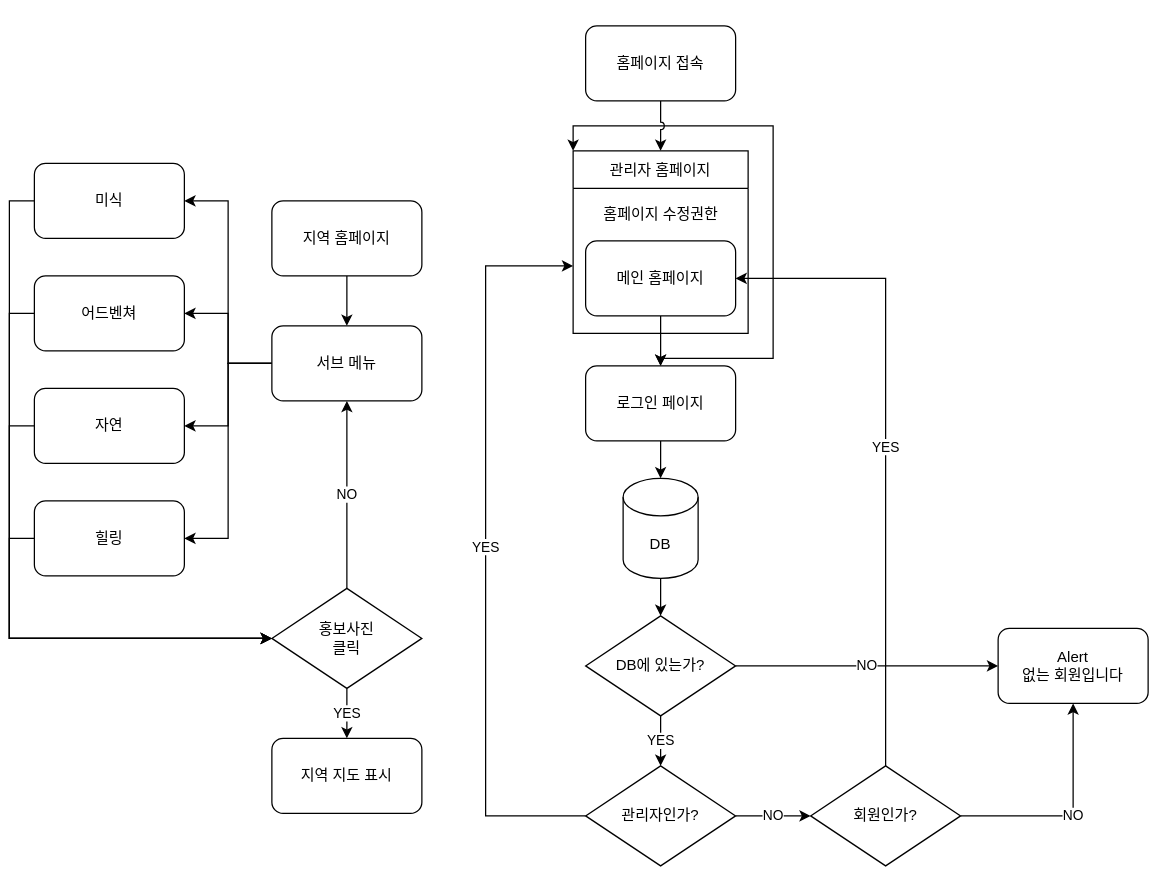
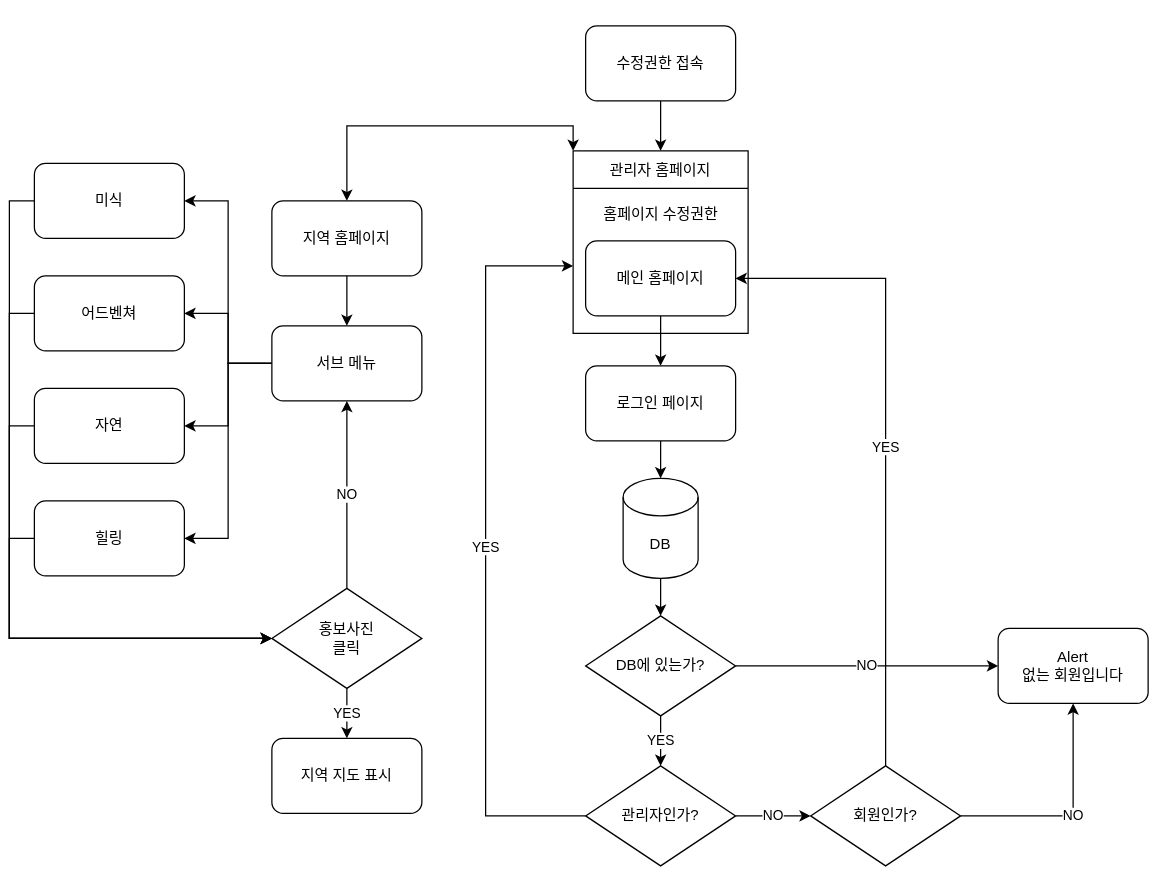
  <mxCell id="0" />
  <mxCell id="1" parent="0" />
  <mxCell id="2" style="edgeStyle=orthogonalEdgeStyle;rounded=0;orthogonalLoop=1;jettySize=auto;html=1;entryX=0.5;entryY=0;entryDx=0;entryDy=0;" edge="1" parent="1" source="4" target="6"><mxGeometry relative="1" as="geometry" /></mxCell>
- <mxCell id="3" style="edgeStyle=orthogonalEdgeStyle;rounded=0;jumpStyle=arc;jumpSize=6;orthogonalLoop=1;jettySize=auto;html=1;endArrow=classic;endFill=1;startArrow=classic;startFill=1;exitX=0;exitY=0;exitDx=0;exitDy=0;" edge="1" parent="1" source="18" target="6"><mxGeometry relative="1" as="geometry" /></mxCell>
+ <mxCell id="3" style="edgeStyle=orthogonalEdgeStyle;rounded=0;jumpStyle=arc;jumpSize=6;orthogonalLoop=1;jettySize=auto;html=1;entryX=0.5;entryY=0;entryDx=0;entryDy=0;endArrow=classic;endFill=1;startArrow=classic;startFill=1;exitX=0;exitY=0;exitDx=0;exitDy=0;" edge="1" parent="1" source="18" target="23"><mxGeometry relative="1" as="geometry" /></mxCell>
  <mxCell id="4" value="메인 홈페이지" style="rounded=1;whiteSpace=wrap;html=1;" vertex="1" parent="1"><mxGeometry x="461" y="192" width="120" height="60" as="geometry" /></mxCell>
  <mxCell id="5" style="edgeStyle=orthogonalEdgeStyle;rounded=0;orthogonalLoop=1;jettySize=auto;html=1;" edge="1" parent="1" source="6" target="8"><mxGeometry relative="1" as="geometry" /></mxCell>
  <mxCell id="6" value="로그인 페이지" style="rounded=1;whiteSpace=wrap;html=1;" vertex="1" parent="1"><mxGeometry x="461" y="292" width="120" height="60" as="geometry" /></mxCell>
  <mxCell id="7" style="edgeStyle=orthogonalEdgeStyle;rounded=0;orthogonalLoop=1;jettySize=auto;html=1;" edge="1" parent="1" source="8" target="11"><mxGeometry relative="1" as="geometry" /></mxCell>
  <mxCell id="8" value="DB" style="shape=cylinder3;whiteSpace=wrap;html=1;boundedLbl=1;backgroundOutline=1;size=15;" vertex="1" parent="1"><mxGeometry x="491" y="382" width="60" height="80" as="geometry" /></mxCell>
  <mxCell id="9" value="YES" style="edgeStyle=orthogonalEdgeStyle;rounded=0;orthogonalLoop=1;jettySize=auto;html=1;" edge="1" parent="1" source="11" target="14"><mxGeometry relative="1" as="geometry" /></mxCell>
  <mxCell id="10" value="NO" style="rounded=0;orthogonalLoop=1;jettySize=auto;html=1;edgeStyle=orthogonalEdgeStyle;jumpStyle=arc;jumpSize=6;" edge="1" parent="1" source="11" target="19"><mxGeometry relative="1" as="geometry" /></mxCell>
  <mxCell id="11" value="DB에 있는가?" style="rhombus;whiteSpace=wrap;html=1;" vertex="1" parent="1"><mxGeometry x="461" y="492" width="120" height="80" as="geometry" /></mxCell>
  <mxCell id="12" value="NO" style="edgeStyle=orthogonalEdgeStyle;rounded=0;orthogonalLoop=1;jettySize=auto;html=1;entryX=0;entryY=0.5;entryDx=0;entryDy=0;" edge="1" parent="1" source="14" target="17"><mxGeometry relative="1" as="geometry" /></mxCell>
  <mxCell id="13" value="YES" style="edgeStyle=orthogonalEdgeStyle;rounded=0;orthogonalLoop=1;jettySize=auto;html=1;entryX=0;entryY=0.5;entryDx=0;entryDy=0;exitX=0;exitY=0.5;exitDx=0;exitDy=0;" edge="1" parent="1" source="14"><mxGeometry relative="1" as="geometry"><mxPoint x="451" y="212" as="targetPoint" /><Array as="points"><mxPoint x="381" y="652" /><mxPoint x="381" y="212" /></Array></mxGeometry></mxCell>
  <mxCell id="14" value="관리자인가?" style="rhombus;whiteSpace=wrap;html=1;" vertex="1" parent="1"><mxGeometry x="461" y="612" width="120" height="80" as="geometry" /></mxCell>
  <mxCell id="15" value="YES" style="edgeStyle=orthogonalEdgeStyle;rounded=0;orthogonalLoop=1;jettySize=auto;html=1;entryX=1;entryY=0.5;entryDx=0;entryDy=0;elbow=vertical;exitX=0.5;exitY=0;exitDx=0;exitDy=0;" edge="1" parent="1" source="17" target="4"><mxGeometry relative="1" as="geometry" /></mxCell>
  <mxCell id="16" value="NO" style="edgeStyle=orthogonalEdgeStyle;rounded=0;jumpStyle=arc;jumpSize=6;orthogonalLoop=1;jettySize=auto;html=1;entryX=0.5;entryY=1;entryDx=0;entryDy=0;" edge="1" parent="1" source="17" target="19"><mxGeometry relative="1" as="geometry" /></mxCell>
  <mxCell id="17" value="회원인가?" style="rhombus;whiteSpace=wrap;html=1;" vertex="1" parent="1"><mxGeometry x="641" y="612" width="120" height="80" as="geometry" /></mxCell>
  <mxCell id="18" value="관리자 홈페이지" style="swimlane;fontStyle=0;childLayout=stackLayout;horizontal=1;startSize=30;horizontalStack=0;resizeParent=1;resizeParentMax=0;resizeLast=0;collapsible=1;marginBottom=0;" vertex="1" parent="1"><mxGeometry x="451" y="120" width="140" height="146" as="geometry" /></mxCell>
  <mxCell id="19" value="Alert&lt;br&gt;없는 회원입니다" style="rounded=1;whiteSpace=wrap;html=1;" vertex="1" parent="1"><mxGeometry x="791" y="502" width="120" height="60" as="geometry" /></mxCell>
  <mxCell id="20" style="edgeStyle=orthogonalEdgeStyle;rounded=0;jumpStyle=arc;jumpSize=6;orthogonalLoop=1;jettySize=auto;html=1;entryX=0.5;entryY=0;entryDx=0;entryDy=0;" edge="1" parent="1" source="21" target="18"><mxGeometry relative="1" as="geometry" /></mxCell>
- <mxCell id="21" value="홈페이지 접속" style="rounded=1;whiteSpace=wrap;html=1;" vertex="1" parent="1"><mxGeometry x="461" y="20" width="120" height="60" as="geometry" /></mxCell>
+ <mxCell id="21" value="수정권한 접속" style="rounded=1;whiteSpace=wrap;html=1;" vertex="1" parent="1"><mxGeometry x="461" y="20" width="120" height="60" as="geometry" /></mxCell>
  <mxCell id="22" value="" style="edgeStyle=orthogonalEdgeStyle;rounded=0;jumpStyle=arc;jumpSize=6;orthogonalLoop=1;jettySize=auto;html=1;endArrow=classic;endFill=1;" edge="1" parent="1" source="23" target="28"><mxGeometry relative="1" as="geometry" /></mxCell>
  <mxCell id="23" value="지역 홈페이지" style="rounded=1;whiteSpace=wrap;html=1;" vertex="1" parent="1"><mxGeometry x="210" y="160" width="120" height="60" as="geometry" /></mxCell>
  <mxCell id="24" style="edgeStyle=orthogonalEdgeStyle;rounded=0;jumpStyle=arc;jumpSize=6;orthogonalLoop=1;jettySize=auto;html=1;entryX=1;entryY=0.5;entryDx=0;entryDy=0;endArrow=classic;endFill=1;" edge="1" parent="1" source="28" target="34"><mxGeometry relative="1" as="geometry" /></mxCell>
  <mxCell id="25" style="edgeStyle=orthogonalEdgeStyle;rounded=0;jumpStyle=arc;jumpSize=6;orthogonalLoop=1;jettySize=auto;html=1;entryX=1;entryY=0.5;entryDx=0;entryDy=0;endArrow=classic;endFill=1;" edge="1" parent="1" source="28" target="32"><mxGeometry relative="1" as="geometry" /></mxCell>
  <mxCell id="26" style="edgeStyle=orthogonalEdgeStyle;rounded=0;jumpStyle=arc;jumpSize=6;orthogonalLoop=1;jettySize=auto;html=1;entryX=1;entryY=0.5;entryDx=0;entryDy=0;endArrow=classic;endFill=1;" edge="1" parent="1" source="28" target="30"><mxGeometry relative="1" as="geometry" /></mxCell>
  <mxCell id="27" style="edgeStyle=orthogonalEdgeStyle;rounded=0;jumpStyle=arc;jumpSize=6;orthogonalLoop=1;jettySize=auto;html=1;entryX=1;entryY=0.5;entryDx=0;entryDy=0;endArrow=classic;endFill=1;" edge="1" parent="1" source="28" target="36"><mxGeometry relative="1" as="geometry" /></mxCell>
  <mxCell id="28" value="서브 메뉴" style="whiteSpace=wrap;html=1;rounded=1;" vertex="1" parent="1"><mxGeometry x="210" y="260" width="120" height="60" as="geometry" /></mxCell>
  <mxCell id="29" style="edgeStyle=orthogonalEdgeStyle;rounded=0;jumpStyle=arc;jumpSize=6;orthogonalLoop=1;jettySize=auto;html=1;entryX=0;entryY=0.5;entryDx=0;entryDy=0;startArrow=none;startFill=0;endArrow=classic;endFill=1;exitX=0;exitY=0.5;exitDx=0;exitDy=0;" edge="1" parent="1" source="30" target="39"><mxGeometry relative="1" as="geometry" /></mxCell>
  <mxCell id="30" value="미식" style="whiteSpace=wrap;html=1;rounded=1;" vertex="1" parent="1"><mxGeometry x="20" y="130" width="120" height="60" as="geometry" /></mxCell>
  <mxCell id="31" style="edgeStyle=orthogonalEdgeStyle;rounded=0;jumpStyle=arc;jumpSize=6;orthogonalLoop=1;jettySize=auto;html=1;entryX=0;entryY=0.5;entryDx=0;entryDy=0;startArrow=none;startFill=0;endArrow=classic;endFill=1;exitX=0;exitY=0.5;exitDx=0;exitDy=0;" edge="1" parent="1" source="32" target="39"><mxGeometry relative="1" as="geometry" /></mxCell>
  <mxCell id="32" value="어드벤쳐" style="rounded=1;whiteSpace=wrap;html=1;" vertex="1" parent="1"><mxGeometry x="20" y="220" width="120" height="60" as="geometry" /></mxCell>
  <mxCell id="33" style="edgeStyle=orthogonalEdgeStyle;rounded=0;jumpStyle=arc;jumpSize=6;orthogonalLoop=1;jettySize=auto;html=1;entryX=0;entryY=0.5;entryDx=0;entryDy=0;startArrow=none;startFill=0;endArrow=classic;endFill=1;exitX=0;exitY=0.5;exitDx=0;exitDy=0;" edge="1" parent="1" source="34" target="39"><mxGeometry relative="1" as="geometry" /></mxCell>
  <mxCell id="34" value="자연" style="rounded=1;whiteSpace=wrap;html=1;" vertex="1" parent="1"><mxGeometry x="20" y="310" width="120" height="60" as="geometry" /></mxCell>
  <mxCell id="35" style="edgeStyle=orthogonalEdgeStyle;rounded=0;jumpStyle=arc;jumpSize=6;orthogonalLoop=1;jettySize=auto;html=1;entryX=0;entryY=0.5;entryDx=0;entryDy=0;startArrow=none;startFill=0;endArrow=classic;endFill=1;exitX=0;exitY=0.5;exitDx=0;exitDy=0;" edge="1" parent="1" source="36" target="39"><mxGeometry relative="1" as="geometry" /></mxCell>
  <mxCell id="36" value="힐링" style="rounded=1;whiteSpace=wrap;html=1;" vertex="1" parent="1"><mxGeometry x="20" y="400" width="120" height="60" as="geometry" /></mxCell>
  <mxCell id="37" value="NO" style="edgeStyle=orthogonalEdgeStyle;rounded=0;jumpStyle=arc;jumpSize=6;orthogonalLoop=1;jettySize=auto;html=1;entryX=0.5;entryY=1;entryDx=0;entryDy=0;startArrow=none;startFill=0;endArrow=classic;endFill=1;" edge="1" parent="1" source="39" target="28"><mxGeometry relative="1" as="geometry" /></mxCell>
  <mxCell id="38" value="YES" style="edgeStyle=orthogonalEdgeStyle;rounded=0;jumpStyle=arc;jumpSize=6;orthogonalLoop=1;jettySize=auto;html=1;entryX=0.5;entryY=0;entryDx=0;entryDy=0;startArrow=none;startFill=0;endArrow=classic;endFill=1;" edge="1" parent="1" source="39" target="40"><mxGeometry relative="1" as="geometry" /></mxCell>
  <mxCell id="39" value="홍보사진&lt;br&gt;클릭" style="rhombus;whiteSpace=wrap;html=1;" vertex="1" parent="1"><mxGeometry x="210" y="470" width="120" height="80" as="geometry" /></mxCell>
  <mxCell id="40" value="지역 지도 표시" style="rounded=1;whiteSpace=wrap;html=1;" vertex="1" parent="1"><mxGeometry x="210" y="590" width="120" height="60" as="geometry" /></mxCell>
  <mxCell id="41" value="홈페이지 수정권한" style="text;html=1;align=center;verticalAlign=middle;resizable=0;points=[];autosize=1;strokeColor=none;fillColor=none;" vertex="1" parent="1"><mxGeometry x="466" y="162" width="109" height="18" as="geometry" /></mxCell>
